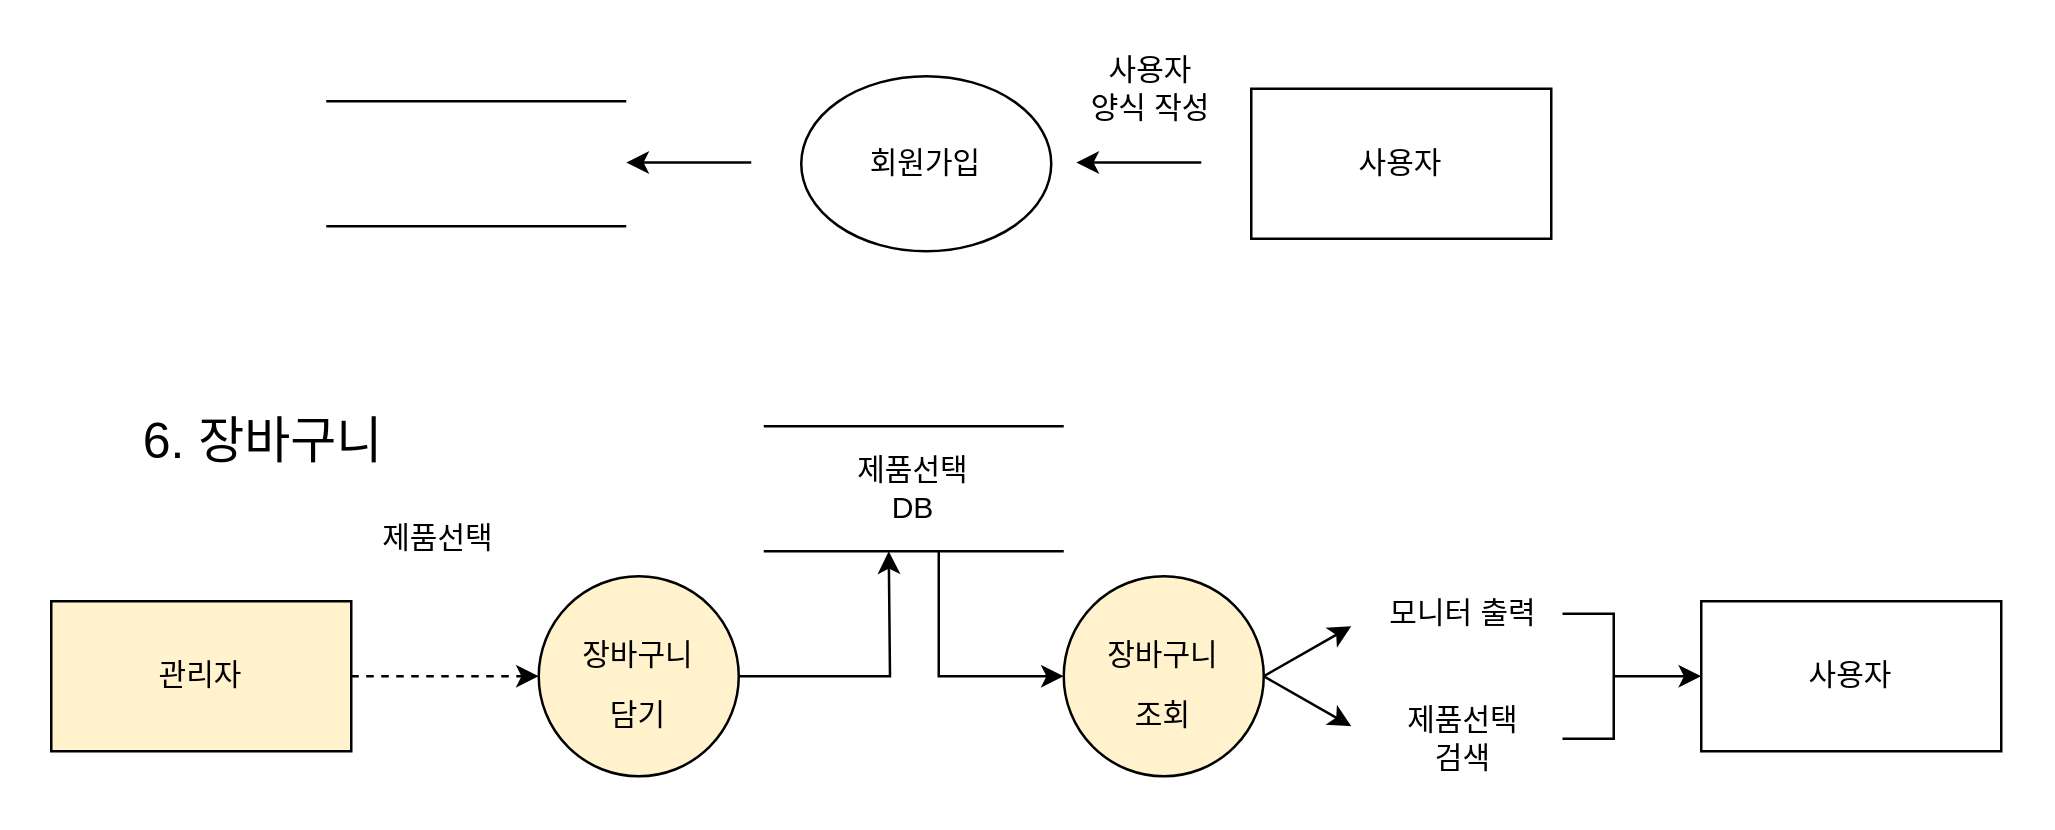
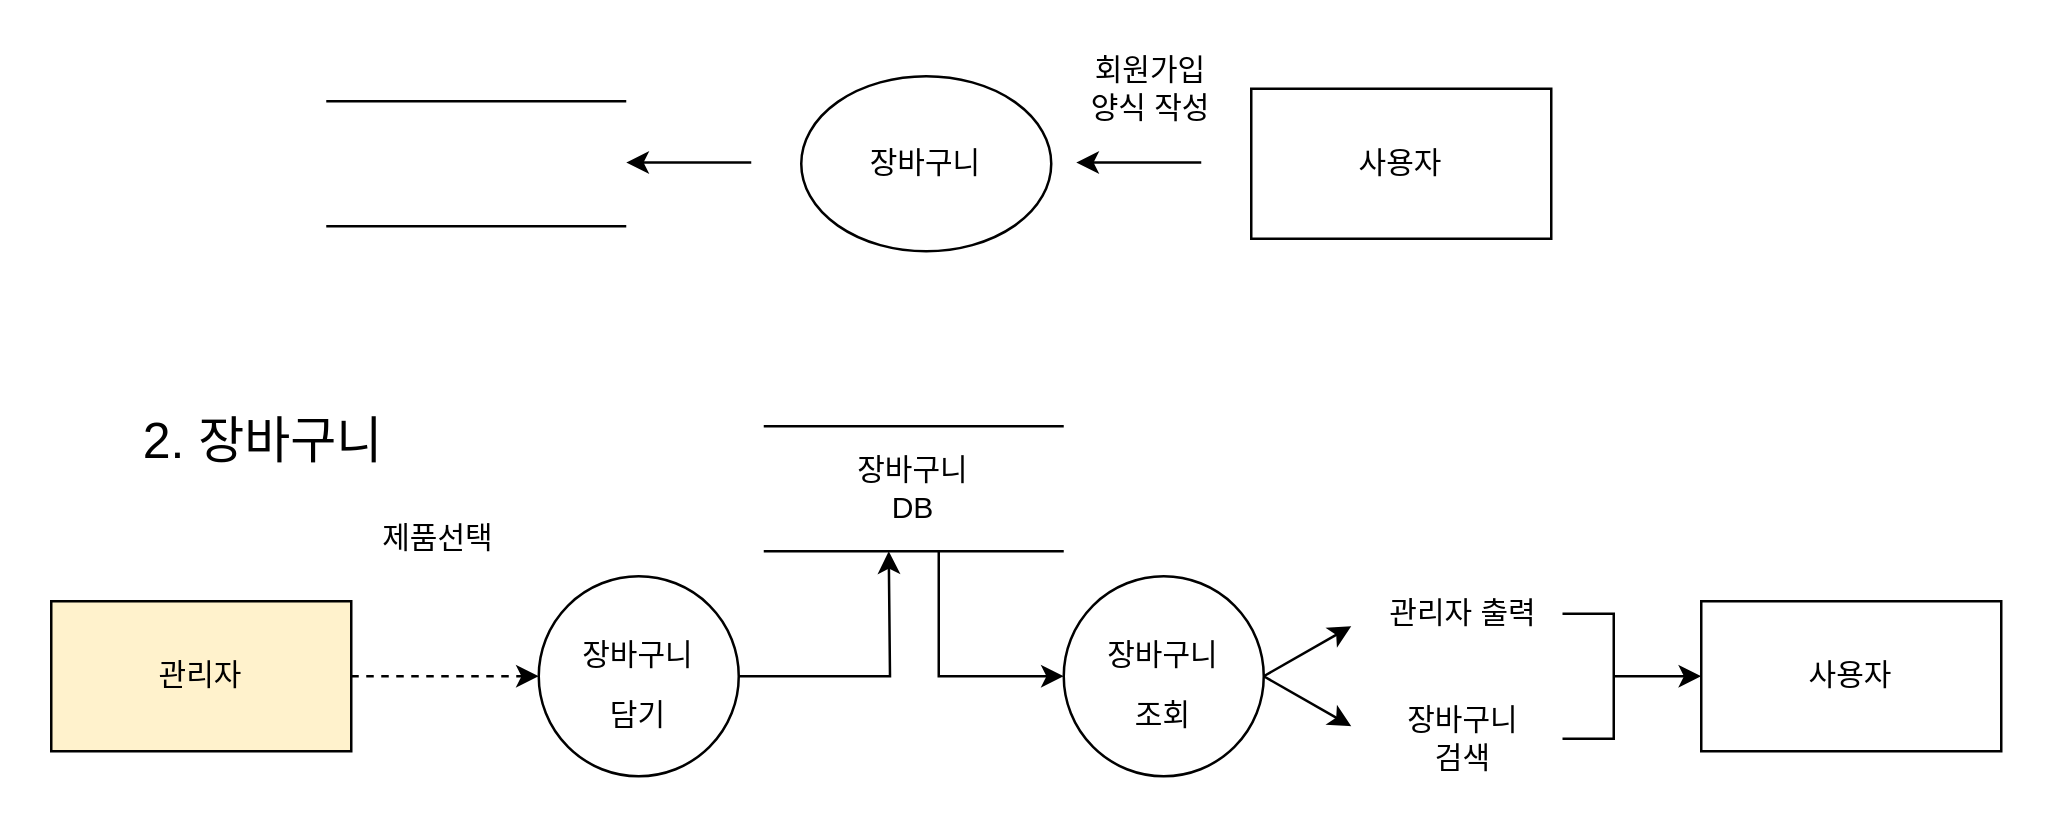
  <mxCell id="0" />
  <mxCell id="1" parent="0" />
  <mxCell id="2" value="" style="edgeStyle=orthogonalEdgeStyle;rounded=0;orthogonalLoop=1;jettySize=auto;html=1;fontSize=12;dashed=1;" edge="1" parent="1" source="3" target="15"><mxGeometry relative="1" as="geometry" /></mxCell>
  <mxCell id="3" value="관리자" style="rounded=0;whiteSpace=wrap;html=1;fillColor=#fff2cc;" vertex="1" parent="1"><mxGeometry x="20" y="240" width="120" height="60" as="geometry" /></mxCell>
  <mxCell id="4" value="" style="endArrow=none;html=1;rounded=0;" edge="1" parent="1"><mxGeometry width="50" height="50" relative="1" as="geometry"><mxPoint x="130" y="40" as="sourcePoint" /><mxPoint x="250" y="40" as="targetPoint" /></mxGeometry></mxCell>
  <mxCell id="5" value="" style="endArrow=none;html=1;rounded=0;" edge="1" parent="1"><mxGeometry width="50" height="50" relative="1" as="geometry"><mxPoint x="130" y="90" as="sourcePoint" /><mxPoint x="250" y="90" as="targetPoint" /></mxGeometry></mxCell>
- <mxCell id="6" value="회원가입" style="ellipse;whiteSpace=wrap;html=1;" vertex="1" parent="1"><mxGeometry x="320" y="30" width="100" height="70" as="geometry" /></mxCell>
+ <mxCell id="6" value="장바구니" style="ellipse;whiteSpace=wrap;html=1;" vertex="1" parent="1"><mxGeometry x="320" y="30" width="100" height="70" as="geometry" /></mxCell>
  <mxCell id="7" value="사용자" style="rounded=0;whiteSpace=wrap;html=1;" vertex="1" parent="1"><mxGeometry x="500" y="35" width="120" height="60" as="geometry" /></mxCell>
  <mxCell id="8" value="" style="endArrow=classic;html=1;rounded=0;" edge="1" parent="1"><mxGeometry width="50" height="50" relative="1" as="geometry"><mxPoint x="300" y="64.5" as="sourcePoint" /><mxPoint x="250" y="64.5" as="targetPoint" /></mxGeometry></mxCell>
  <mxCell id="9" value="" style="endArrow=classic;html=1;rounded=0;" edge="1" parent="1"><mxGeometry width="50" height="50" relative="1" as="geometry"><mxPoint x="480" y="64.5" as="sourcePoint" /><mxPoint x="430" y="64.5" as="targetPoint" /></mxGeometry></mxCell>
- <mxCell id="10" value="사용자&lt;br&gt;양식 작성" style="text;html=1;strokeColor=none;fillColor=none;align=center;verticalAlign=middle;whiteSpace=wrap;rounded=0;" vertex="1" parent="1"><mxGeometry x="430" y="20" width="60" height="30" as="geometry" /></mxCell>
+ <mxCell id="10" value="회원가입&lt;br&gt;양식 작성" style="text;html=1;strokeColor=none;fillColor=none;align=center;verticalAlign=middle;whiteSpace=wrap;rounded=0;" vertex="1" parent="1"><mxGeometry x="430" y="20" width="60" height="30" as="geometry" /></mxCell>
  <mxCell id="11" value="" style="endArrow=none;html=1;rounded=0;" edge="1" parent="1"><mxGeometry width="50" height="50" relative="1" as="geometry"><mxPoint x="305" y="170" as="sourcePoint" /><mxPoint x="425" y="170" as="targetPoint" /></mxGeometry></mxCell>
  <mxCell id="12" value="" style="endArrow=none;html=1;rounded=0;" edge="1" parent="1"><mxGeometry width="50" height="50" relative="1" as="geometry"><mxPoint x="305" y="220" as="sourcePoint" /><mxPoint x="425" y="220" as="targetPoint" /></mxGeometry></mxCell>
- <mxCell id="13" value="제품선택 DB" style="text;html=1;strokeColor=none;fillColor=none;align=center;verticalAlign=middle;whiteSpace=wrap;rounded=0;" vertex="1" parent="1"><mxGeometry x="335" y="180" width="60" height="30" as="geometry" /></mxCell>
+ <mxCell id="13" value="장바구니 DB" style="text;html=1;strokeColor=none;fillColor=none;align=center;verticalAlign=middle;whiteSpace=wrap;rounded=0;" vertex="1" parent="1"><mxGeometry x="335" y="180" width="60" height="30" as="geometry" /></mxCell>
  <mxCell id="14" style="edgeStyle=orthogonalEdgeStyle;rounded=0;orthogonalLoop=1;jettySize=auto;html=1;exitX=1;exitY=0.5;exitDx=0;exitDy=0;fontSize=12;" edge="1" parent="1" source="15"><mxGeometry relative="1" as="geometry"><mxPoint x="355" y="220" as="targetPoint" /></mxGeometry></mxCell>
- <mxCell id="15" value="&lt;font style=&quot;font-size: 12px;&quot;&gt;장바구니&lt;br&gt;담기&lt;/font&gt;" style="ellipse;whiteSpace=wrap;html=1;aspect=fixed;fontSize=20;fillColor=#fff2cc;" vertex="1" parent="1"><mxGeometry x="215" y="230" width="80" height="80" as="geometry" /></mxCell>
- <mxCell id="16" value="&lt;font style=&quot;font-size: 12px;&quot;&gt;장바구니&lt;br&gt;조회&lt;br&gt;&lt;/font&gt;" style="ellipse;whiteSpace=wrap;html=1;aspect=fixed;fontSize=20;fillColor=#fff2cc;" vertex="1" parent="1"><mxGeometry x="425" y="230" width="80" height="80" as="geometry" /></mxCell>
+ <mxCell id="15" value="&lt;font style=&quot;font-size: 12px;&quot;&gt;장바구니&lt;br&gt;담기&lt;/font&gt;" style="ellipse;whiteSpace=wrap;html=1;aspect=fixed;fontSize=20;" vertex="1" parent="1"><mxGeometry x="215" y="230" width="80" height="80" as="geometry" /></mxCell>
+ <mxCell id="16" value="&lt;font style=&quot;font-size: 12px;&quot;&gt;장바구니&lt;br&gt;조회&lt;br&gt;&lt;/font&gt;" style="ellipse;whiteSpace=wrap;html=1;aspect=fixed;fontSize=20;" vertex="1" parent="1"><mxGeometry x="425" y="230" width="80" height="80" as="geometry" /></mxCell>
  <mxCell id="17" style="edgeStyle=orthogonalEdgeStyle;rounded=0;orthogonalLoop=1;jettySize=auto;html=1;fontSize=12;entryX=0;entryY=0.5;entryDx=0;entryDy=0;" edge="1" parent="1" target="16"><mxGeometry relative="1" as="geometry"><mxPoint x="415" y="310" as="targetPoint" /><mxPoint x="375" y="220" as="sourcePoint" /><Array as="points"><mxPoint x="375" y="270" /></Array></mxGeometry></mxCell>
  <mxCell id="18" value="제품선택" style="text;html=1;strokeColor=none;fillColor=none;align=center;verticalAlign=middle;whiteSpace=wrap;rounded=0;fontSize=12;" vertex="1" parent="1"><mxGeometry x="145" y="200" width="60" height="30" as="geometry" /></mxCell>
  <mxCell id="19" value="" style="endArrow=classic;html=1;rounded=0;fontSize=12;" edge="1" parent="1"><mxGeometry width="50" height="50" relative="1" as="geometry"><mxPoint x="505" y="270" as="sourcePoint" /><mxPoint x="540" y="250" as="targetPoint" /></mxGeometry></mxCell>
- <mxCell id="20" value="&lt;font style=&quot;font-size: 20px;&quot;&gt;6. 장바구니&lt;/font&gt;" style="text;html=1;strokeColor=none;fillColor=none;align=center;verticalAlign=middle;whiteSpace=wrap;rounded=0;" vertex="1" parent="1"><mxGeometry x="50" y="160" width="110" height="30" as="geometry" /></mxCell>
+ <mxCell id="20" value="&lt;font style=&quot;font-size: 20px;&quot;&gt;2. 장바구니&lt;/font&gt;" style="text;html=1;strokeColor=none;fillColor=none;align=center;verticalAlign=middle;whiteSpace=wrap;rounded=0;" vertex="1" parent="1"><mxGeometry x="50" y="160" width="110" height="30" as="geometry" /></mxCell>
  <mxCell id="21" value="" style="endArrow=classic;html=1;rounded=0;fontSize=12;" edge="1" parent="1"><mxGeometry width="50" height="50" relative="1" as="geometry"><mxPoint x="505" y="270" as="sourcePoint" /><mxPoint x="540" y="290" as="targetPoint" /></mxGeometry></mxCell>
- <mxCell id="22" value="모니터 출력" style="text;html=1;strokeColor=none;fillColor=none;align=center;verticalAlign=middle;whiteSpace=wrap;rounded=0;fontSize=12;" vertex="1" parent="1"><mxGeometry x="550" y="230" width="70" height="30" as="geometry" /></mxCell>
- <mxCell id="23" value="제품선택&lt;br&gt;검색" style="text;html=1;strokeColor=none;fillColor=none;align=center;verticalAlign=middle;whiteSpace=wrap;rounded=0;fontSize=12;" vertex="1" parent="1"><mxGeometry x="550" y="280" width="70" height="30" as="geometry" /></mxCell>
+ <mxCell id="22" value="관리자 출력" style="text;html=1;strokeColor=none;fillColor=none;align=center;verticalAlign=middle;whiteSpace=wrap;rounded=0;fontSize=12;" vertex="1" parent="1"><mxGeometry x="550" y="230" width="70" height="30" as="geometry" /></mxCell>
+ <mxCell id="23" value="장바구니&lt;br&gt;검색" style="text;html=1;strokeColor=none;fillColor=none;align=center;verticalAlign=middle;whiteSpace=wrap;rounded=0;fontSize=12;" vertex="1" parent="1"><mxGeometry x="550" y="280" width="70" height="30" as="geometry" /></mxCell>
  <mxCell id="24" value="사용자" style="whiteSpace=wrap;html=1;fontSize=12;" vertex="1" parent="1"><mxGeometry x="680" y="240" width="120" height="60" as="geometry" /></mxCell>
  <mxCell id="25" value="" style="shape=partialRectangle;whiteSpace=wrap;html=1;bottom=1;right=1;left=1;top=0;fillColor=none;routingCenterX=-0.5;fontSize=12;rotation=-90;" vertex="1" parent="1"><mxGeometry x="610" y="260" width="50" height="20" as="geometry" /></mxCell>
  <mxCell id="26" value="" style="endArrow=classic;html=1;rounded=0;fontSize=12;entryX=0;entryY=0.5;entryDx=0;entryDy=0;exitX=0.5;exitY=1;exitDx=0;exitDy=0;" edge="1" parent="1" source="25" target="24"><mxGeometry width="50" height="50" relative="1" as="geometry"><mxPoint x="650" y="270" as="sourcePoint" /><mxPoint x="700" y="220" as="targetPoint" /></mxGeometry></mxCell>
